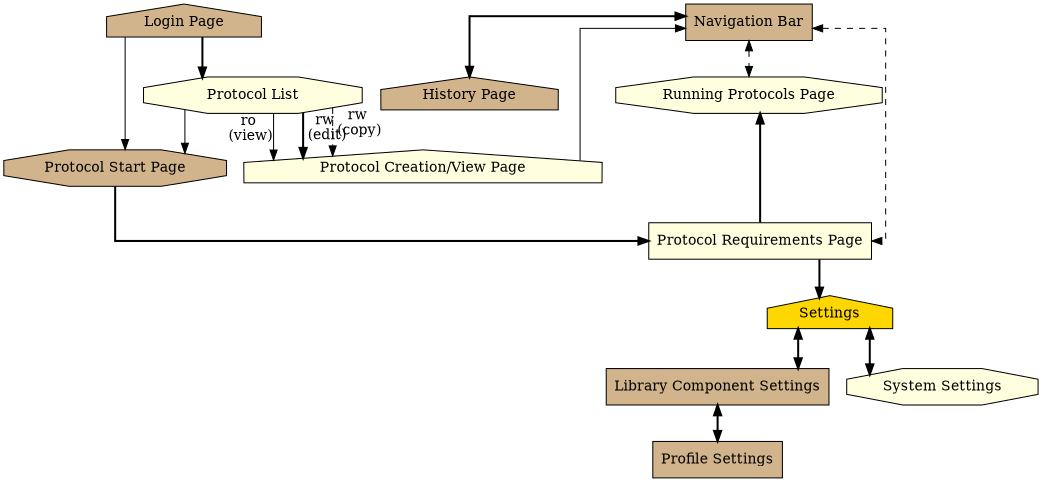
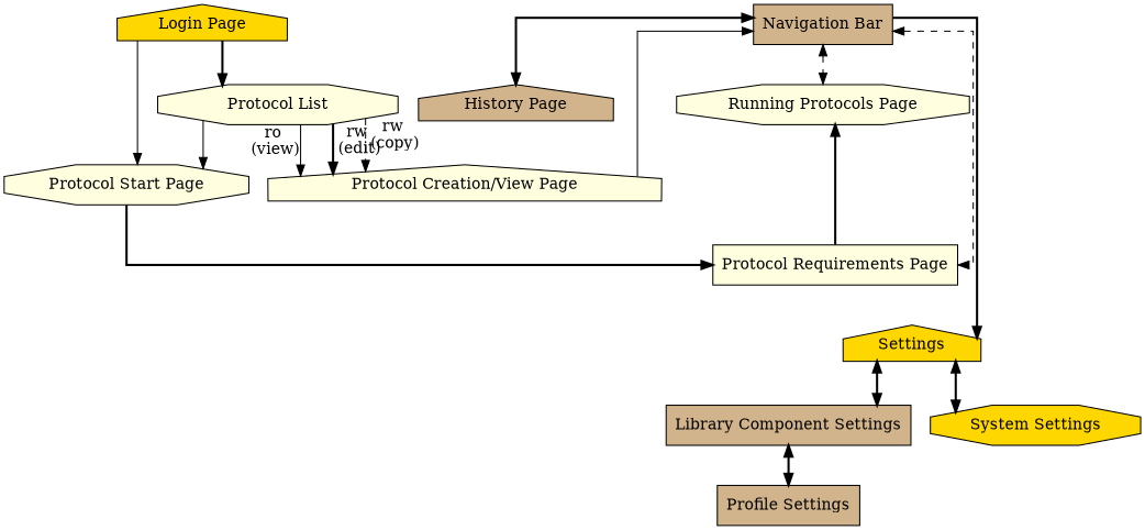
  digraph {
    splines=ortho
    node [fillcolor=lightyellow fixedsize=false shape=house style=filled]
    edge [style=bold]
-   "Login Page" [fillcolor=tan]
+   "Login Page" [fillcolor=gold]
    "Navigation Bar" [fillcolor=tan shape=box]
    "Protocol List" [shape=octagon width=3]
    "History Page" [fillcolor=tan]
    "Running Protocols Page" [shape=octagon]
-   "Protocol Start Page" [fillcolor=tan shape=octagon]
+   "Protocol Start Page" [shape=octagon]
    Settings [fillcolor=gold]
    "Protocol Requirements Page" [shape=box]
    "Protocol Creation/View Page" [width=3]
    "Library Component Settings" [fillcolor=tan shape=box]
-   "System Settings" [shape=octagon]
+   "System Settings" [fillcolor=gold shape=octagon]
    "Profile Settings" [fillcolor=tan shape=box]
    subgraph sub_1 {
      rank=same
      "Login Page"
      "Navigation Bar"
    }
    subgraph sub_2 {
      rank=same
      "Protocol List"
      "History Page"
      "Running Protocols Page"
    }
    "Login Page" -> "Protocol List"
    "Login Page" -> "Protocol Start Page" [style=solid]
    "Navigation Bar" -> "History Page" [dir=both]
    "Navigation Bar" -> "Running Protocols Page" [dir=both style=dashed]
-   "Protocol Requirements Page" -> Settings
+   "Navigation Bar" -> Settings
    "Navigation Bar" -> "Protocol Requirements Page" [dir=both style=dashed]
    "Protocol List" -> "Protocol Start Page" [style=solid]
    "Protocol List" -> "Protocol Creation/View Page" [style=solid taillabel="ro\n (view)"]
    "Protocol List" -> "Protocol Creation/View Page" [taillabel="rw\n (edit)"]
    "Protocol List" -> "Protocol Creation/View Page" [style=dashed taillabel="rw\n (copy)"]
    "Protocol Start Page" -> "Protocol Requirements Page"
    Settings -> "Library Component Settings" [dir=both]
    Settings -> "System Settings" [dir=both]
    "Protocol Requirements Page" -> "Running Protocols Page"
    "Protocol Creation/View Page" -> "Navigation Bar" [style=solid]
    "Library Component Settings" -> "Profile Settings" [dir=both]
  }
